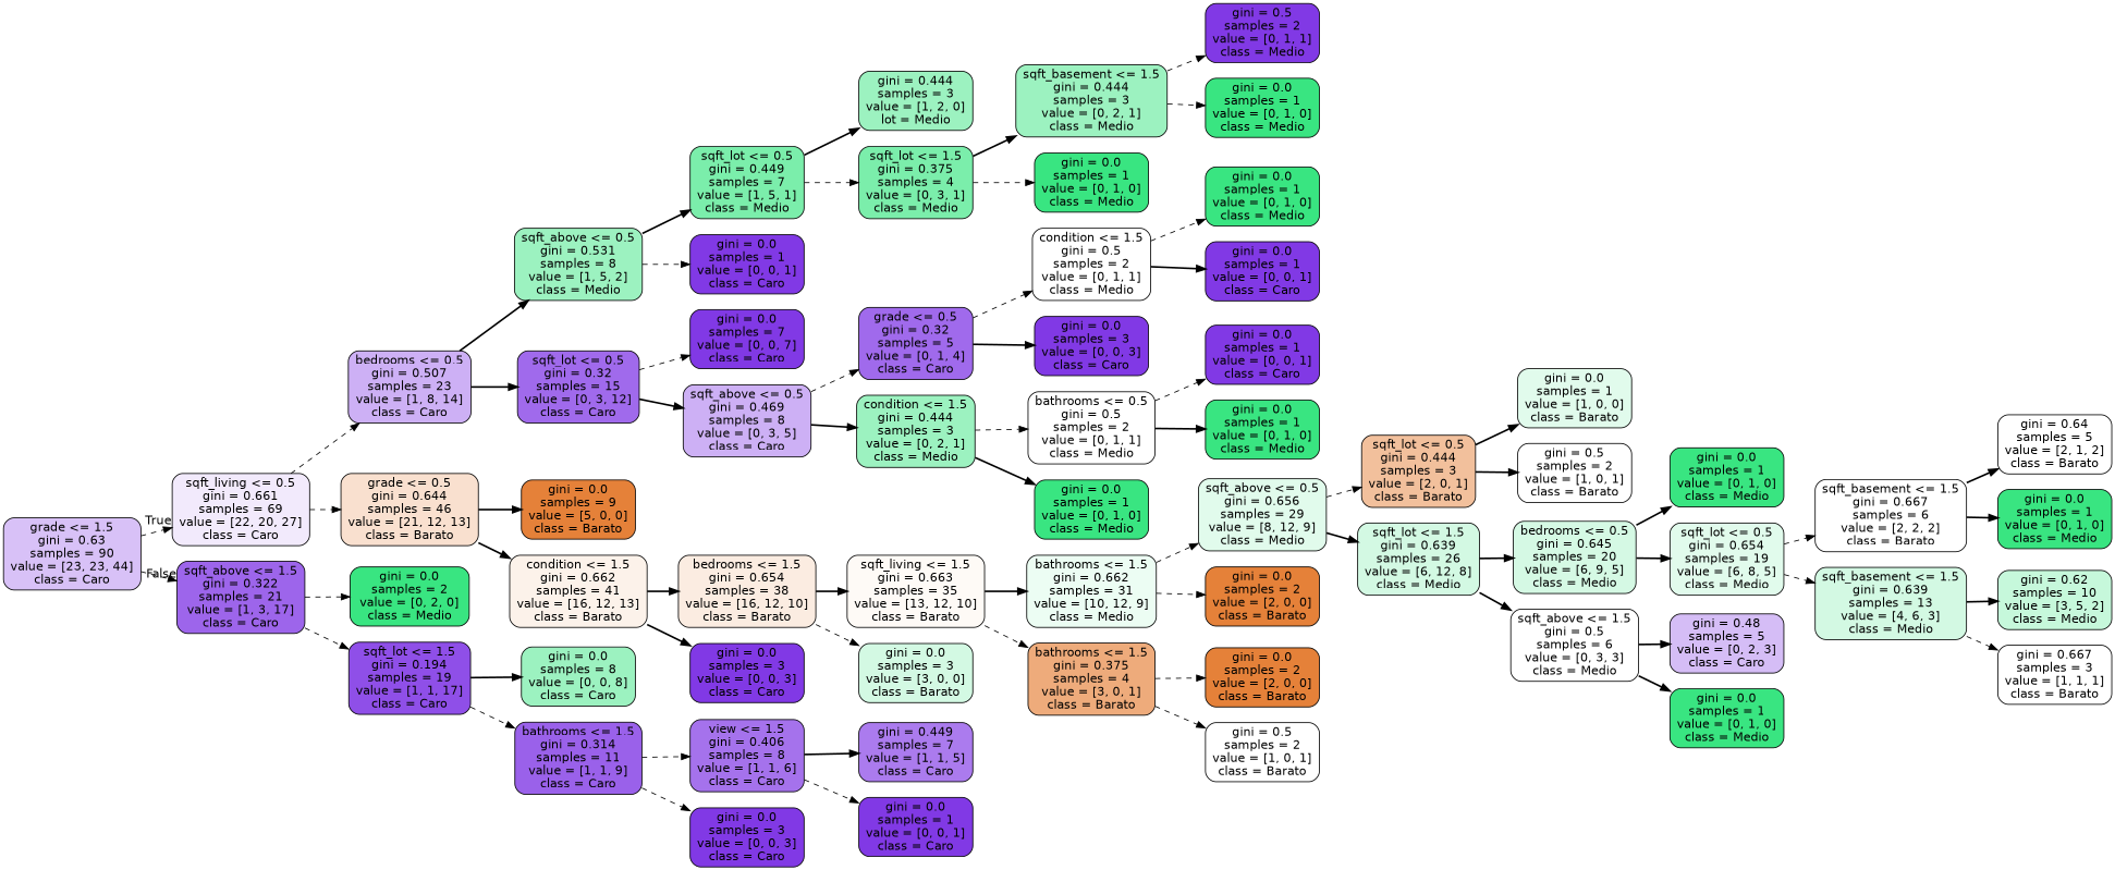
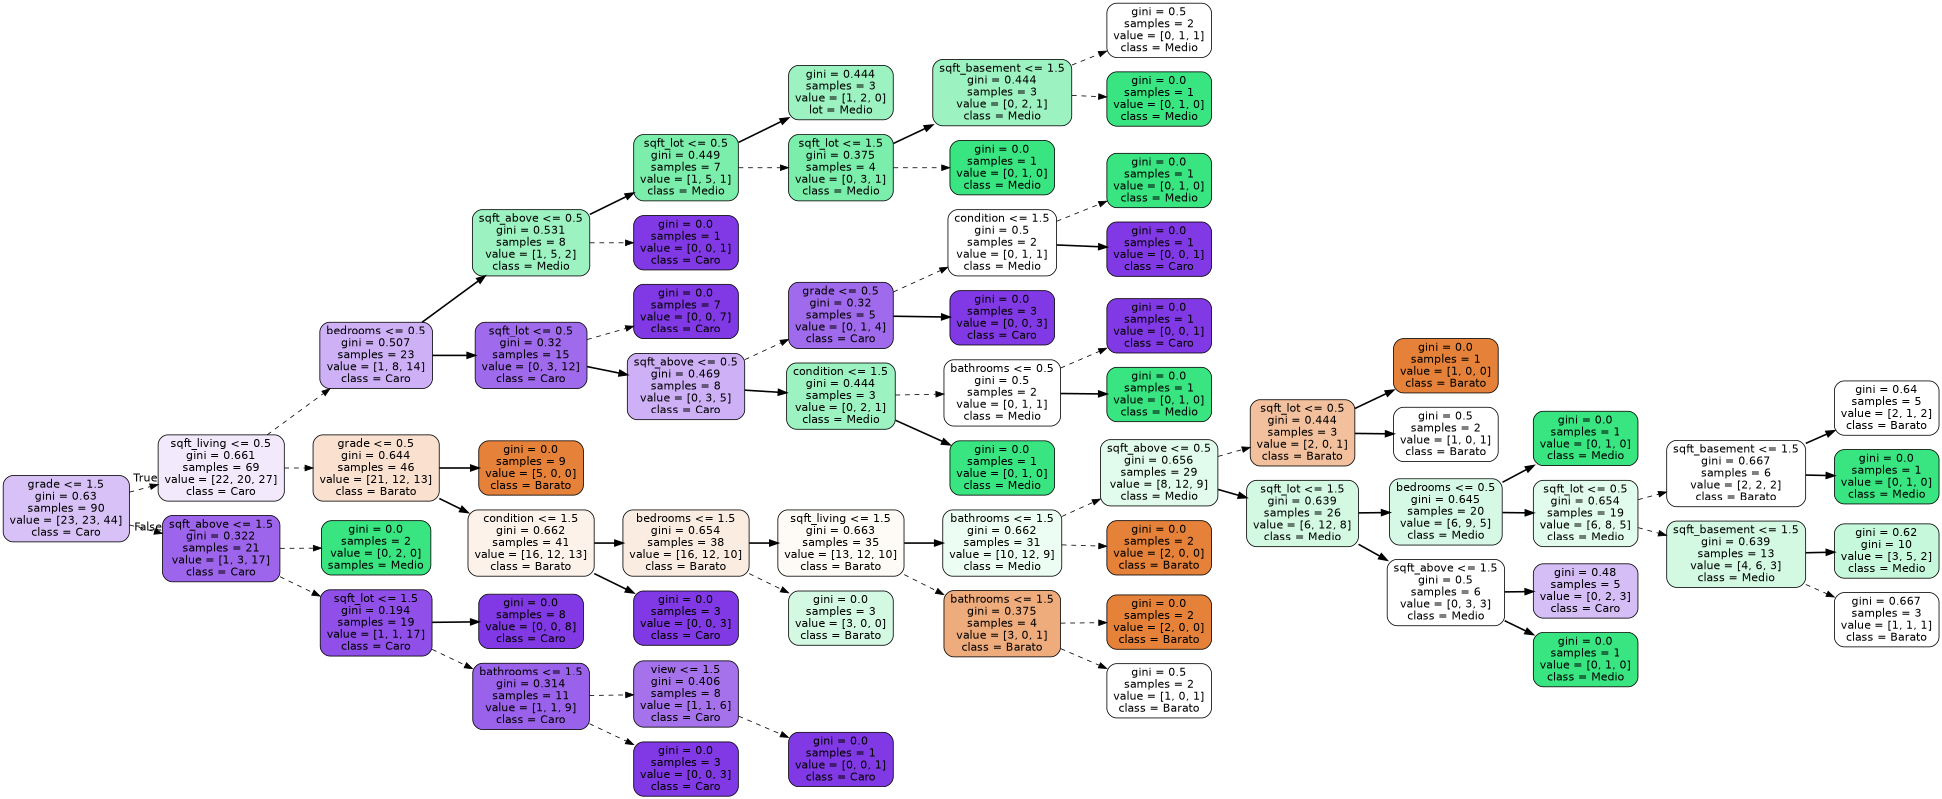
  digraph {
    rankdir=LR
    node [color=black fillcolor="#39e581" fontname=helvetica shape=box style="filled, rounded"]
    edge [fontname=helvetica style=dashed]
    n1 [fillcolor="#d8c1f7" label="grade <= 1.5\ngini = 0.63\nsamples = 90\nvalue = [23, 23, 44]\nclass = Caro"]
    n2 [fillcolor="#f2eafc" label="sqft_living <= 0.5\ngini = 0.661\nsamples = 69\nvalue = [22, 20, 27]\nclass = Caro"]
    n3 [fillcolor="#9d65eb" label="sqft_above <= 1.5\ngini = 0.322\nsamples = 21\nvalue = [1, 3, 17]\nclass = Caro"]
    n4 [fillcolor="#cdb0f5" label="bedrooms <= 0.5\ngini = 0.507\nsamples = 23\nvalue = [1, 8, 14]\nclass = Caro"]
    n5 [fillcolor="#f9e0cf" label="grade <= 0.5\ngini = 0.644\nsamples = 46\nvalue = [21, 12, 13]\nclass = Barato"]
-   n6 [label="gini = 0.0\nsamples = 2\nvalue = [0, 2, 0]\nclass = Medio"]
+   n6 [label="gini = 0.0\nsamples = 2\nvalue = [0, 2, 0]\nsamples = Medio"]
    n7 [fillcolor="#8f4fe8" label="sqft_lot <= 1.5\ngini = 0.194\nsamples = 19\nvalue = [1, 1, 17]\nclass = Caro"]
    n8 [fillcolor="#9cf2c0" label="sqft_above <= 0.5\ngini = 0.531\nsamples = 8\nvalue = [1, 5, 2]\nclass = Medio"]
    n9 [fillcolor="#a06aec" label="sqft_lot <= 0.5\ngini = 0.32\nsamples = 15\nvalue = [0, 3, 12]\nclass = Caro"]
    n10 [fillcolor="#e58139" label="gini = 0.0\nsamples = 9\nvalue = [5, 0, 0]\nclass = Barato"]
    n11 [fillcolor="#fcf2ea" label="condition <= 1.5\ngini = 0.662\nsamples = 41\nvalue = [16, 12, 13]\nclass = Barato"]
    n12 [fillcolor="#7beeab" label="sqft_lot <= 0.5\ngini = 0.449\nsamples = 7\nvalue = [1, 5, 1]\nclass = Medio"]
    n13 [fillcolor="#8139e5" label="gini = 0.0\nsamples = 1\nvalue = [0, 0, 1]\nclass = Caro"]
    n14 [fillcolor="#8139e5" label="gini = 0.0\nsamples = 7\nvalue = [0, 0, 7]\nclass = Caro"]
    n15 [fillcolor="#cdb0f5" label="sqft_above <= 0.5\ngini = 0.469\nsamples = 8\nvalue = [0, 3, 5]\nclass = Caro"]
    n16 [fillcolor="#9cf2c0" label="gini = 0.444\nsamples = 3\nvalue = [1, 2, 0]\nlot = Medio"]
    n17 [fillcolor="#7beeab" label="sqft_lot <= 1.5\ngini = 0.375\nsamples = 4\nvalue = [0, 3, 1]\nclass = Medio"]
    n18 [fillcolor="#9cf2c0" label="sqft_basement <= 1.5\ngini = 0.444\nsamples = 3\nvalue = [0, 2, 1]\nclass = Medio"]
    n19 [label="gini = 0.0\nsamples = 1\nvalue = [0, 1, 0]\nclass = Medio"]
-   n20 [fillcolor="#8139e5" label="gini = 0.5\nsamples = 2\nvalue = [0, 1, 1]\nclass = Medio"]
+   n20 [fillcolor="#ffffff" label="gini = 0.5\nsamples = 2\nvalue = [0, 1, 1]\nclass = Medio"]
    n21 [label="gini = 0.0\nsamples = 1\nvalue = [0, 1, 0]\nclass = Medio"]
    n22 [fillcolor="#a06aec" label="grade <= 0.5\ngini = 0.32\nsamples = 5\nvalue = [0, 1, 4]\nclass = Caro"]
    n23 [fillcolor="#9cf2c0" label="condition <= 1.5\ngini = 0.444\nsamples = 3\nvalue = [0, 2, 1]\nclass = Medio"]
    n24 [fillcolor="#ffffff" label="condition <= 1.5\ngini = 0.5\nsamples = 2\nvalue = [0, 1, 1]\nclass = Medio"]
    n25 [fillcolor="#8139e5" label="gini = 0.0\nsamples = 3\nvalue = [0, 0, 3]\nclass = Caro"]
    n26 [fillcolor="#ffffff" label="bathrooms <= 0.5\ngini = 0.5\nsamples = 2\nvalue = [0, 1, 1]\nclass = Medio"]
    n27 [label="gini = 0.0\nsamples = 1\nvalue = [0, 1, 0]\nclass = Medio"]
    n28 [label="gini = 0.0\nsamples = 1\nvalue = [0, 1, 0]\nclass = Medio"]
    n29 [fillcolor="#8139e5" label="gini = 0.0\nsamples = 1\nvalue = [0, 0, 1]\nclass = Caro"]
    n30 [fillcolor="#8139e5" label="gini = 0.0\nsamples = 1\nvalue = [0, 0, 1]\nclass = Caro"]
    n31 [label="gini = 0.0\nsamples = 1\nvalue = [0, 1, 0]\nclass = Medio"]
    n32 [fillcolor="#fbece1" label="bedrooms <= 1.5\ngini = 0.654\nsamples = 38\nvalue = [16, 12, 10]\nclass = Barato"]
    n33 [fillcolor="#8139e5" label="gini = 0.0\nsamples = 3\nvalue = [0, 0, 3]\nclass = Caro"]
    n34 [fillcolor="#fefaf6" label="sqft_living <= 1.5\ngini = 0.663\nsamples = 35\nvalue = [13, 12, 10]\nclass = Barato"]
    n35 [fillcolor="#d3f9e3" label="gini = 0.0\nsamples = 3\nvalue = [3, 0, 0]\nclass = Barato"]
    n36 [fillcolor="#ecfdf3" label="bathrooms <= 1.5\ngini = 0.662\nsamples = 31\nvalue = [10, 12, 9]\nclass = Medio"]
    n37 [fillcolor="#eeab7b" label="bathrooms <= 1.5\ngini = 0.375\nsamples = 4\nvalue = [3, 0, 1]\nclass = Barato"]
    n38 [fillcolor="#e1fbec" label="sqft_above <= 0.5\ngini = 0.656\nsamples = 29\nvalue = [8, 12, 9]\nclass = Medio"]
    n39 [fillcolor="#e58139" label="gini = 0.0\nsamples = 2\nvalue = [2, 0, 0]\nclass = Barato"]
    n40 [fillcolor="#e58139" label="gini = 0.0\nsamples = 2\nvalue = [2, 0, 0]\nclass = Barato"]
    n41 [fillcolor="#ffffff" label="gini = 0.5\nsamples = 2\nvalue = [1, 0, 1]\nclass = Barato"]
    n42 [fillcolor="#f2c09c" label="sqft_lot <= 0.5\ngini = 0.444\nsamples = 3\nvalue = [2, 0, 1]\nclass = Barato"]
    n43 [fillcolor="#d3f9e3" label="sqft_lot <= 1.5\ngini = 0.639\nsamples = 26\nvalue = [6, 12, 8]\nclass = Medio"]
-   n44 [fillcolor="#e1fbec" label="gini = 0.0\nsamples = 1\nvalue = [1, 0, 0]\nclass = Barato"]
+   n44 [fillcolor="#e58139" label="gini = 0.0\nsamples = 1\nvalue = [1, 0, 0]\nclass = Barato"]
    n45 [fillcolor="#ffffff" label="gini = 0.5\nsamples = 2\nvalue = [1, 0, 1]\nclass = Barato"]
    n46 [fillcolor="#d5f9e4" label="bedrooms <= 0.5\ngini = 0.645\nsamples = 20\nvalue = [6, 9, 5]\nclass = Medio"]
    n47 [fillcolor="#ffffff" label="sqft_above <= 1.5\ngini = 0.5\nsamples = 6\nvalue = [0, 3, 3]\nclass = Medio"]
    n48 [label="gini = 0.0\nsamples = 1\nvalue = [0, 1, 0]\nclass = Medio"]
    n49 [fillcolor="#e1fbec" label="sqft_lot <= 0.5\ngini = 0.654\nsamples = 19\nvalue = [6, 8, 5]\nclass = Medio"]
    n50 [fillcolor="#d5bdf6" label="gini = 0.48\nsamples = 5\nvalue = [0, 2, 3]\nclass = Caro"]
    n51 [label="gini = 0.0\nsamples = 1\nvalue = [0, 1, 0]\nclass = Medio"]
    n52 [fillcolor="#ffffff" label="sqft_basement <= 1.5\ngini = 0.667\nsamples = 6\nvalue = [2, 2, 2]\nclass = Barato"]
    n53 [fillcolor="#d3f9e3" label="sqft_basement <= 1.5\ngini = 0.639\nsamples = 13\nvalue = [4, 6, 3]\nclass = Medio"]
    n54 [fillcolor="#ffffff" label="gini = 0.64\nsamples = 5\nvalue = [2, 1, 2]\nclass = Barato"]
    n55 [label="gini = 0.0\nsamples = 1\nvalue = [0, 1, 0]\nclass = Medio"]
-   n56 [fillcolor="#c6f8db" label="gini = 0.62\nsamples = 10\nvalue = [3, 5, 2]\nclass = Medio"]
+   n56 [fillcolor="#c6f8db" label="gini = 0.62\ngini = 10\nvalue = [3, 5, 2]\nclass = Medio"]
    n57 [fillcolor="#ffffff" label="gini = 0.667\nsamples = 3\nvalue = [1, 1, 1]\nclass = Barato"]
-   n58 [fillcolor="#9cf2c0" label="gini = 0.0\nsamples = 8\nvalue = [0, 0, 8]\nclass = Caro"]
+   n58 [fillcolor="#8139e5" label="gini = 0.0\nsamples = 8\nvalue = [0, 0, 8]\nclass = Caro"]
    n59 [fillcolor="#9a61ea" label="bathrooms <= 1.5\ngini = 0.314\nsamples = 11\nvalue = [1, 1, 9]\nclass = Caro"]
    n60 [fillcolor="#a572ec" label="view <= 1.5\ngini = 0.406\nsamples = 8\nvalue = [1, 1, 6]\nclass = Caro"]
    n61 [fillcolor="#8139e5" label="gini = 0.0\nsamples = 3\nvalue = [0, 0, 3]\nclass = Caro"]
-   n62 [fillcolor="#ab7bee" label="gini = 0.449\nsamples = 7\nvalue = [1, 1, 5]\nclass = Caro"]
    n63 [fillcolor="#8139e5" label="gini = 0.0\nsamples = 1\nvalue = [0, 0, 1]\nclass = Caro"]
    n1 -> n2 [headlabel=True labelangle=45 labeldistance=2.5]
    n1 -> n3 [headlabel=False labelangle=-45 labeldistance=2.5]
    n2 -> n4
    n2 -> n5
    n3 -> n6
    n3 -> n7
    n4 -> n8 [style=bold]
    n4 -> n9 [style=bold]
    n5 -> n10 [style=bold]
    n5 -> n11 [style=bold]
    n7 -> n58 [style=bold]
    n7 -> n59
    n8 -> n12 [style=bold]
    n8 -> n13
    n9 -> n14
    n9 -> n15 [style=bold]
    n11 -> n32 [style=bold]
    n11 -> n33 [style=bold]
    n12 -> n16 [style=bold]
    n12 -> n17
    n15 -> n22
    n15 -> n23 [style=bold]
    n17 -> n18 [style=bold]
    n17 -> n19
    n18 -> n20
    n18 -> n21
    n22 -> n24
    n22 -> n25 [style=bold]
    n23 -> n26
    n23 -> n27 [style=bold]
    n24 -> n28
    n24 -> n29 [style=bold]
    n26 -> n30
    n26 -> n31 [style=bold]
    n32 -> n34 [style=bold]
    n32 -> n35
    n34 -> n36 [style=bold]
    n34 -> n37
    n36 -> n38
    n36 -> n39
    n37 -> n40
    n37 -> n41
    n38 -> n42
    n38 -> n43 [style=bold]
    n42 -> n44 [style=bold]
    n42 -> n45 [style=bold]
    n43 -> n46 [style=bold]
    n43 -> n47 [style=bold]
    n46 -> n48 [style=bold]
    n46 -> n49 [style=bold]
    n47 -> n50 [style=bold]
    n47 -> n51 [style=bold]
    n49 -> n52
    n49 -> n53
    n52 -> n54 [style=bold]
    n52 -> n55 [style=bold]
    n53 -> n56 [style=bold]
    n53 -> n57
    n59 -> n60
    n59 -> n61
-   n60 -> n62 [style=bold]
    n60 -> n63
  }
